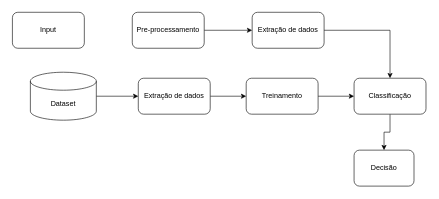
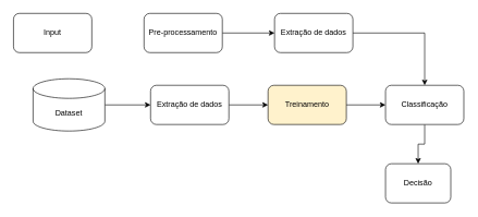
  <mxCell id="0" />
  <mxCell id="1" parent="0" />
  <mxCell id="2" value="Input" style="rounded=1;whiteSpace=wrap;html=1;" vertex="1" parent="1"><mxGeometry x="20" y="20" width="120" height="60" as="geometry" /></mxCell>
  <mxCell id="3" value="" style="edgeStyle=orthogonalEdgeStyle;rounded=0;orthogonalLoop=1;jettySize=auto;html=1;" edge="1" parent="1" source="4" target="6"><mxGeometry relative="1" as="geometry" /></mxCell>
  <mxCell id="4" value="Pre-processamento" style="rounded=1;whiteSpace=wrap;html=1;" vertex="1" parent="1"><mxGeometry x="220" y="20" width="120" height="60" as="geometry" /></mxCell>
  <mxCell id="5" style="edgeStyle=orthogonalEdgeStyle;rounded=0;orthogonalLoop=1;jettySize=auto;html=1;entryX=0.5;entryY=0;entryDx=0;entryDy=0;" edge="1" parent="1" source="6" target="8"><mxGeometry relative="1" as="geometry" /></mxCell>
  <mxCell id="6" value="Extração de dados" style="rounded=1;whiteSpace=wrap;html=1;" vertex="1" parent="1"><mxGeometry x="420" y="20" width="120" height="60" as="geometry" /></mxCell>
  <mxCell id="7" value="" style="edgeStyle=orthogonalEdgeStyle;rounded=0;orthogonalLoop=1;jettySize=auto;html=1;" edge="1" parent="1" source="8" target="15"><mxGeometry relative="1" as="geometry" /></mxCell>
  <mxCell id="8" value="Classificação" style="rounded=1;whiteSpace=wrap;html=1;" vertex="1" parent="1"><mxGeometry x="590" y="130" width="120" height="60" as="geometry" /></mxCell>
  <mxCell id="9" value="" style="edgeStyle=orthogonalEdgeStyle;rounded=0;orthogonalLoop=1;jettySize=auto;html=1;" edge="1" parent="1" source="10" target="8"><mxGeometry relative="1" as="geometry" /></mxCell>
- <mxCell id="10" value="Treinamento" style="rounded=1;whiteSpace=wrap;html=1;" vertex="1" parent="1"><mxGeometry x="410" y="130" width="120" height="60" as="geometry" /></mxCell>
+ <mxCell id="10" value="Treinamento" style="rounded=1;whiteSpace=wrap;html=1;fillColor=#fff2cc;" vertex="1" parent="1"><mxGeometry x="410" y="130" width="120" height="60" as="geometry" /></mxCell>
  <mxCell id="11" value="" style="edgeStyle=orthogonalEdgeStyle;rounded=0;orthogonalLoop=1;jettySize=auto;html=1;" edge="1" parent="1" source="12" target="10"><mxGeometry relative="1" as="geometry" /></mxCell>
  <mxCell id="12" value="Extração de dados" style="rounded=1;whiteSpace=wrap;html=1;" vertex="1" parent="1"><mxGeometry x="230" y="130" width="120" height="60" as="geometry" /></mxCell>
  <mxCell id="13" value="" style="edgeStyle=orthogonalEdgeStyle;rounded=0;orthogonalLoop=1;jettySize=auto;html=1;" edge="1" parent="1" source="14" target="12"><mxGeometry relative="1" as="geometry" /></mxCell>
  <mxCell id="14" value="Dataset" style="shape=cylinder3;whiteSpace=wrap;html=1;boundedLbl=1;backgroundOutline=1;size=15;" vertex="1" parent="1"><mxGeometry x="50" y="120" width="110" height="80" as="geometry" /></mxCell>
  <mxCell id="15" value="Decisão" style="rounded=1;whiteSpace=wrap;html=1;" vertex="1" parent="1"><mxGeometry x="590" y="250" width="100" height="60" as="geometry" /></mxCell>
